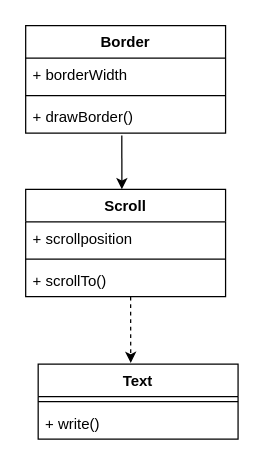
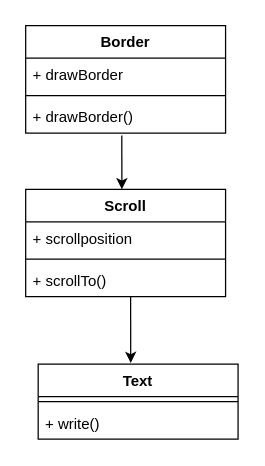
  <mxCell id="0" />
  <mxCell id="1" parent="0" />
  <mxCell id="2" value="Border" style="swimlane;fontStyle=1;align=center;verticalAlign=top;childLayout=stackLayout;horizontal=1;startSize=26;horizontalStack=0;resizeParent=1;resizeParentMax=0;resizeLast=0;collapsible=1;marginBottom=0;" vertex="1" parent="1"><mxGeometry x="20" y="20" width="160" height="86" as="geometry" /></mxCell>
- <mxCell id="3" value="+ borderWidth" style="text;strokeColor=none;fillColor=none;align=left;verticalAlign=top;spacingLeft=4;spacingRight=4;overflow=hidden;rotatable=0;points=[[0,0.5],[1,0.5]];portConstraint=eastwest;" vertex="1" parent="2"><mxGeometry y="26" width="160" height="26" as="geometry" /></mxCell>
+ <mxCell id="3" value="+ drawBorder" style="text;strokeColor=none;fillColor=none;align=left;verticalAlign=top;spacingLeft=4;spacingRight=4;overflow=hidden;rotatable=0;points=[[0,0.5],[1,0.5]];portConstraint=eastwest;" vertex="1" parent="2"><mxGeometry y="26" width="160" height="26" as="geometry" /></mxCell>
  <mxCell id="4" value="" style="line;strokeWidth=1;fillColor=none;align=left;verticalAlign=middle;spacingTop=-1;spacingLeft=3;spacingRight=3;rotatable=0;labelPosition=right;points=[];portConstraint=eastwest;" vertex="1" parent="2"><mxGeometry y="52" width="160" height="8" as="geometry" /></mxCell>
  <mxCell id="5" value="+ drawBorder()" style="text;strokeColor=none;fillColor=none;align=left;verticalAlign=top;spacingLeft=4;spacingRight=4;overflow=hidden;rotatable=0;points=[[0,0.5],[1,0.5]];portConstraint=eastwest;" vertex="1" parent="2"><mxGeometry y="60" width="160" height="26" as="geometry" /></mxCell>
  <mxCell id="6" value="Scroll" style="swimlane;fontStyle=1;align=center;verticalAlign=top;childLayout=stackLayout;horizontal=1;startSize=26;horizontalStack=0;resizeParent=1;resizeParentMax=0;resizeLast=0;collapsible=1;marginBottom=0;" vertex="1" parent="1"><mxGeometry x="20" y="151" width="160" height="86" as="geometry" /></mxCell>
  <mxCell id="7" value="+ scrollposition" style="text;strokeColor=none;fillColor=none;align=left;verticalAlign=top;spacingLeft=4;spacingRight=4;overflow=hidden;rotatable=0;points=[[0,0.5],[1,0.5]];portConstraint=eastwest;" vertex="1" parent="6"><mxGeometry y="26" width="160" height="26" as="geometry" /></mxCell>
  <mxCell id="8" value="" style="line;strokeWidth=1;fillColor=none;align=left;verticalAlign=middle;spacingTop=-1;spacingLeft=3;spacingRight=3;rotatable=0;labelPosition=right;points=[];portConstraint=eastwest;" vertex="1" parent="6"><mxGeometry y="52" width="160" height="8" as="geometry" /></mxCell>
  <mxCell id="9" value="+ scrollTo()" style="text;strokeColor=none;fillColor=none;align=left;verticalAlign=top;spacingLeft=4;spacingRight=4;overflow=hidden;rotatable=0;points=[[0,0.5],[1,0.5]];portConstraint=eastwest;" vertex="1" parent="6"><mxGeometry y="60" width="160" height="26" as="geometry" /></mxCell>
  <mxCell id="10" value="Text" style="swimlane;fontStyle=1;align=center;verticalAlign=top;childLayout=stackLayout;horizontal=1;startSize=26;horizontalStack=0;resizeParent=1;resizeParentMax=0;resizeLast=0;collapsible=1;marginBottom=0;" vertex="1" parent="1"><mxGeometry x="30" y="291" width="160" height="60" as="geometry" /></mxCell>
  <mxCell id="11" value="" style="line;strokeWidth=1;fillColor=none;align=left;verticalAlign=middle;spacingTop=-1;spacingLeft=3;spacingRight=3;rotatable=0;labelPosition=right;points=[];portConstraint=eastwest;" vertex="1" parent="10"><mxGeometry y="26" width="160" height="8" as="geometry" /></mxCell>
  <mxCell id="12" value="+ write()" style="text;strokeColor=none;fillColor=none;align=left;verticalAlign=top;spacingLeft=4;spacingRight=4;overflow=hidden;rotatable=0;points=[[0,0.5],[1,0.5]];portConstraint=eastwest;" vertex="1" parent="10"><mxGeometry y="34" width="160" height="26" as="geometry" /></mxCell>
  <mxCell id="13" value="" style="endArrow=classic;html=1;exitX=0.481;exitY=1.077;exitDx=0;exitDy=0;exitPerimeter=0;" edge="1" parent="1" source="5"><mxGeometry width="50" height="50" relative="1" as="geometry"><mxPoint x="20" y="471" as="sourcePoint" /><mxPoint x="97" y="151" as="targetPoint" /></mxGeometry></mxCell>
- <mxCell id="14" value="" style="endArrow=classic;html=1;entryX=0.463;entryY=-0.017;entryDx=0;entryDy=0;entryPerimeter=0;exitX=0.525;exitY=1;exitDx=0;exitDy=0;exitPerimeter=0;dashed=1;" edge="1" parent="1" source="9" target="10"><mxGeometry width="50" height="50" relative="1" as="geometry"><mxPoint x="90" y="241" as="sourcePoint" /><mxPoint x="-30" y="261" as="targetPoint" /></mxGeometry></mxCell>
+ <mxCell id="14" value="" style="endArrow=classic;html=1;entryX=0.463;entryY=-0.017;entryDx=0;entryDy=0;entryPerimeter=0;exitX=0.525;exitY=1;exitDx=0;exitDy=0;exitPerimeter=0;" edge="1" parent="1" source="9" target="10"><mxGeometry width="50" height="50" relative="1" as="geometry"><mxPoint x="90" y="241" as="sourcePoint" /><mxPoint x="-30" y="261" as="targetPoint" /></mxGeometry></mxCell>
